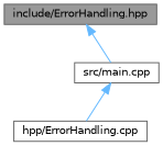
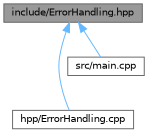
  digraph {
    node [color=grey40 fillcolor=white fontname=Helvetica fontsize=10 shape=box style=filled]
    edge [color=steelblue1 dir=back fontname=Helvetica fontsize=10 labelfontname=Helvetica labelfontsize=10 style=solid]
    n1 [color=gray40 fillcolor=grey60 fontcolor=black height=0.2 label="include/ErrorHandling.hpp" width=0.4]
    n2 [height=0.2 label="hpp/ErrorHandling.cpp" width=0.4]
    n3 [height=0.2 label="src/main.cpp" width=0.4]
-   n3 -> n2
+   n1 -> n2
    n1 -> n3
  }
